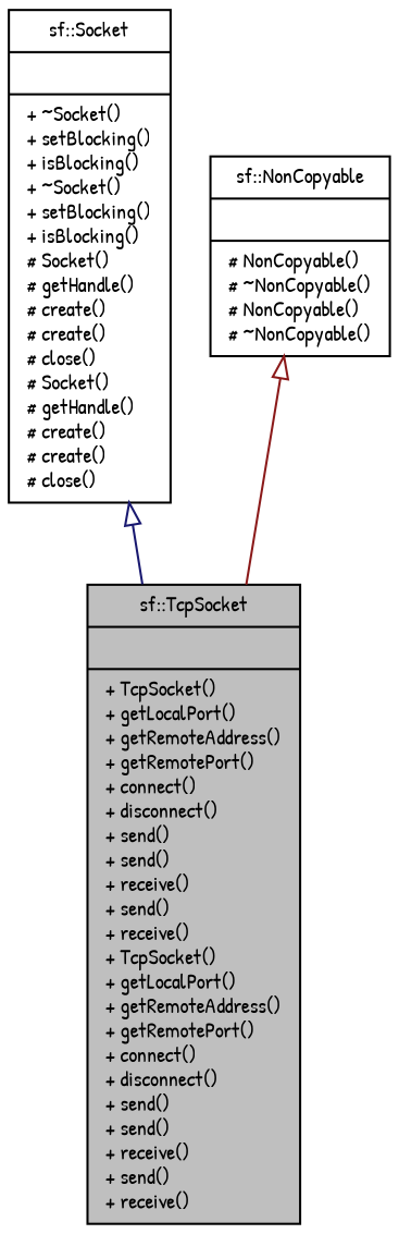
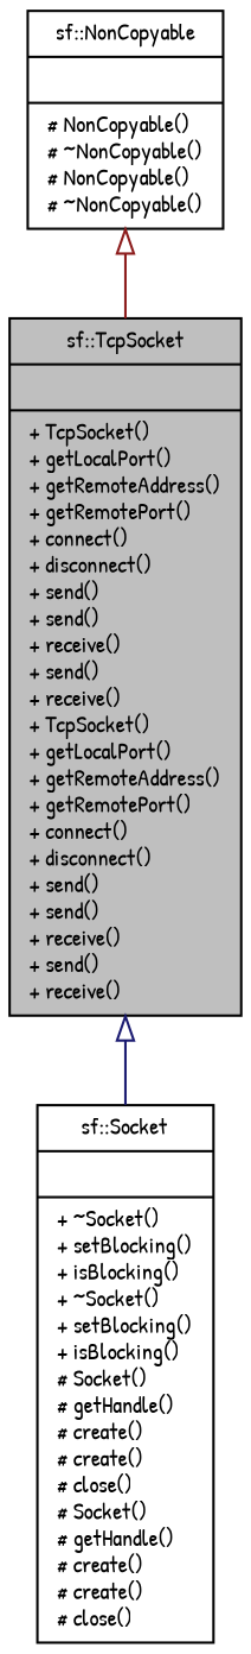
  digraph {
    fontname="Patrick Hand"
    node [color=black fillcolor=white fontname="Patrick Hand" fontsize=10 shape=record style=filled]
    edge [arrowtail=onormal dir=back fontname="Patrick Hand" fontsize=10 labelfontname=Helvetica labelfontsize=10 style=solid]
    n1 [fillcolor=grey75 fontcolor=black height=0.2 label="{sf::TcpSocket\n||+ TcpSocket()\l+ getLocalPort()\l+ getRemoteAddress()\l+ getRemotePort()\l+ connect()\l+ disconnect()\l+ send()\l+ send()\l+ receive()\l+ send()\l+ receive()\l+ TcpSocket()\l+ getLocalPort()\l+ getRemoteAddress()\l+ getRemotePort()\l+ connect()\l+ disconnect()\l+ send()\l+ send()\l+ receive()\l+ send()\l+ receive()\l}" width=0.4]
    n2 [height=0.2 label="{sf::Socket\n||+ ~Socket()\l+ setBlocking()\l+ isBlocking()\l+ ~Socket()\l+ setBlocking()\l+ isBlocking()\l# Socket()\l# getHandle()\l# create()\l# create()\l# close()\l# Socket()\l# getHandle()\l# create()\l# create()\l# close()\l}" width=0.4]
    n3 [height=0.2 label="{sf::NonCopyable\n||# NonCopyable()\l# ~NonCopyable()\l# NonCopyable()\l# ~NonCopyable()\l}" width=0.4]
-   n2 -> n1 [color=midnightblue]
+   n1 -> n2 [color=midnightblue]
    n3 -> n1 [color=firebrick4]
  }
